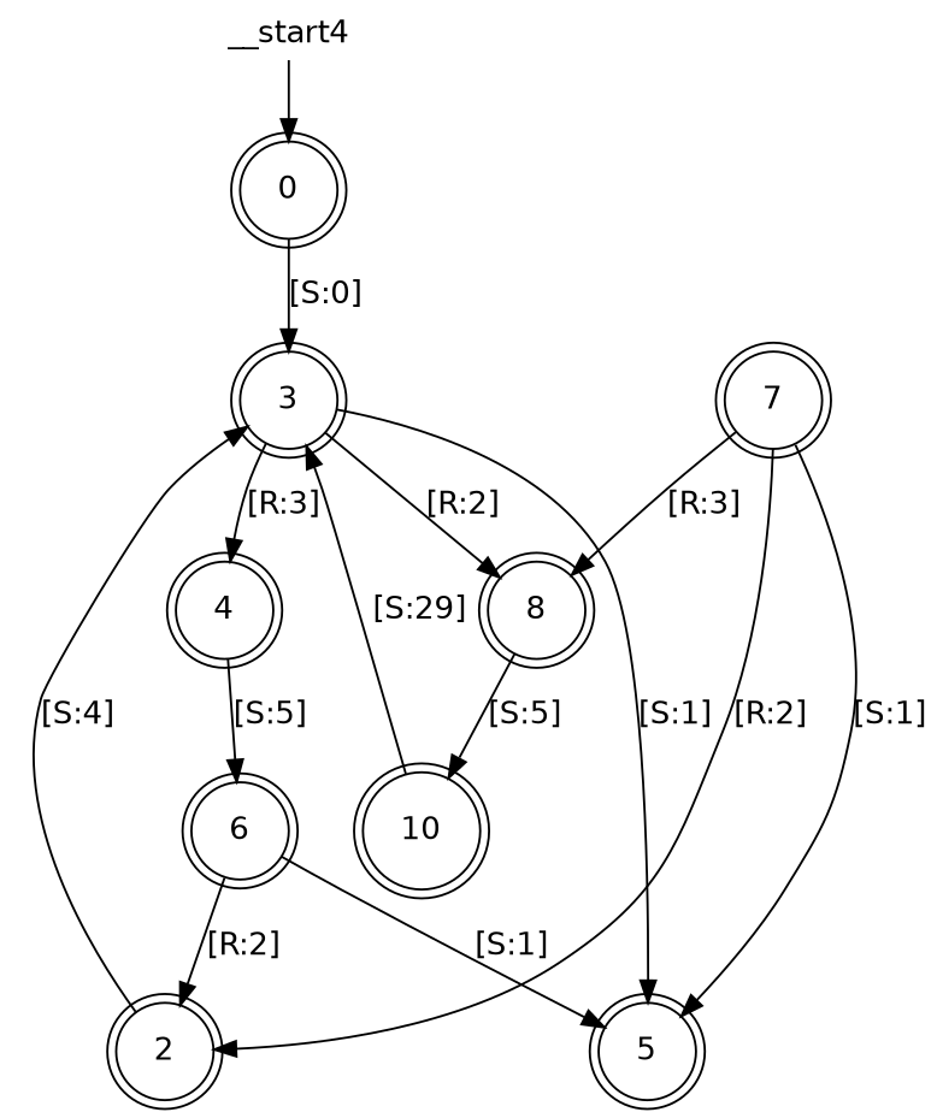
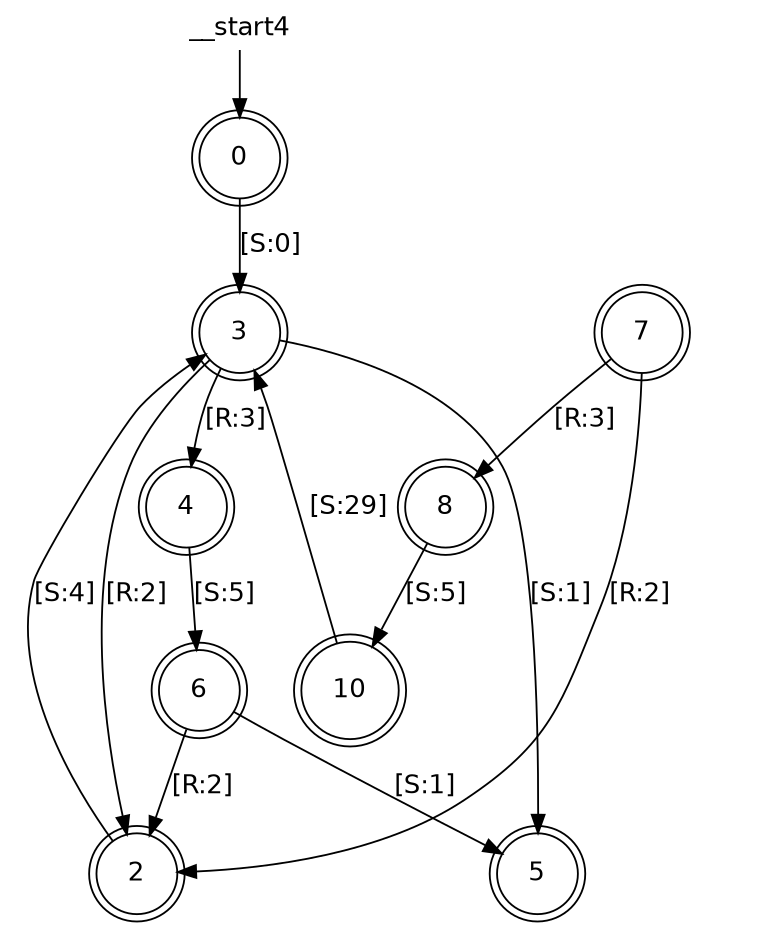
  digraph {
    fontname="DejaVu Sans"
    node [fontname="DejaVu Sans" shape=doublecircle]
    edge [fontname="DejaVu Sans"]
    n1 [label=0]
    n2 [label=3]
    n3 [label=2]
    n4 [label=4]
    n5 [label=5]
    n6 [label=6]
    n7 [label=7]
    n8 [label=8]
    n9 [label=10]
    n10 [height=0 label=__start4 shape=none width=0]
    n1 -> n2 [label="[S:0]"]
-   n2 -> n8 [label="[R:2]"]
+   n2 -> n3 [label="[R:2]"]
    n2 -> n4 [label="[R:3]"]
    n2 -> n5 [label="[S:1]"]
    n3 -> n2 [label="[S:4]"]
    n4 -> n6 [label="[S:5]"]
    n6 -> n3 [label="[R:2]"]
    n6 -> n5 [label="[S:1]"]
    n7 -> n3 [label="[R:2]"]
-   n7 -> n5 [label="[S:1]"]
    n7 -> n8 [label="[R:3]"]
    n8 -> n9 [label="[S:5]"]
    n9 -> n2 [label="[S:29]"]
    n10 -> n1
  }
